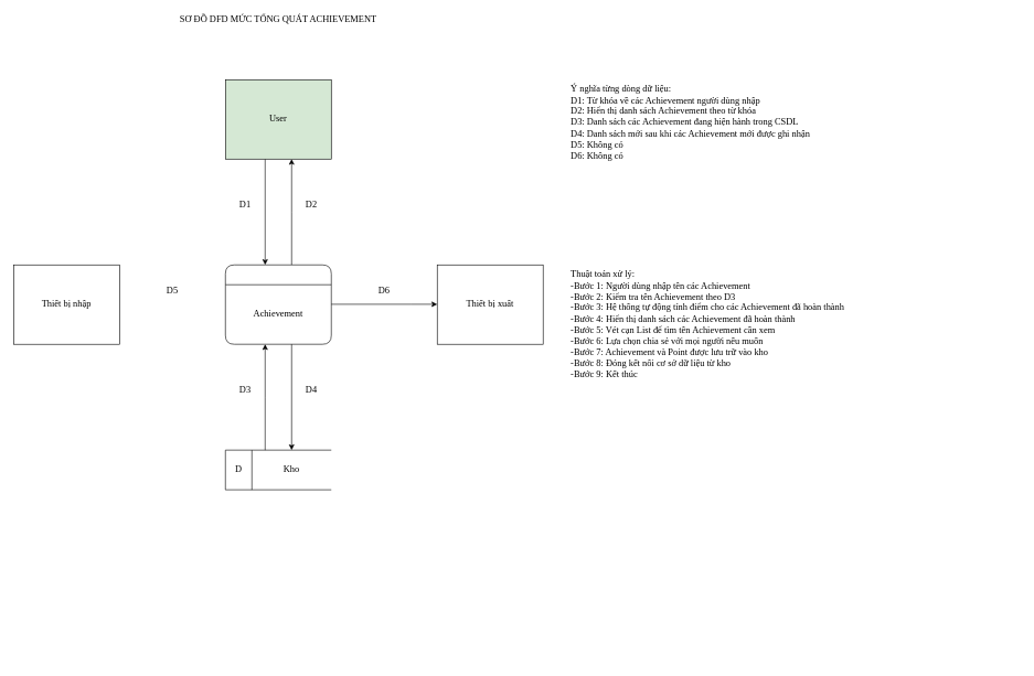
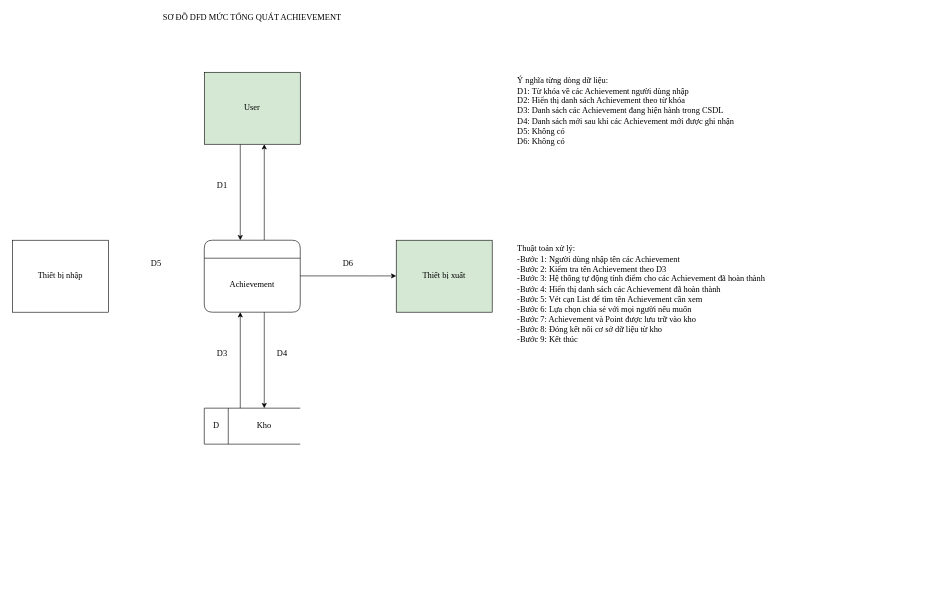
  <mxCell id="0" />
  <mxCell id="1" parent="0" />
  <mxCell id="2" style="edgeStyle=orthogonalEdgeStyle;rounded=0;orthogonalLoop=1;jettySize=auto;html=1;" parent="1" source="3" target="6" edge="1"><mxGeometry relative="1" as="geometry"><mxPoint x="440" y="260" as="targetPoint" /><Array as="points"><mxPoint x="440" y="320" /><mxPoint x="440" y="320" /></Array></mxGeometry></mxCell>
  <mxCell id="3" value="" style="swimlane;childLayout=stackLayout;horizontal=1;startSize=30;horizontalStack=0;rounded=1;fontSize=14;fontStyle=0;strokeWidth=1;resizeParent=0;resizeLast=1;shadow=0;dashed=0;align=center;" parent="1" vertex="1"><mxGeometry x="340" y="400" width="160" height="120" as="geometry" /></mxCell>
  <mxCell id="4" value="&lt;font face=&quot;Verdana&quot;&gt;&lt;span style=&quot;font-size: 14px&quot;&gt;Achievement&lt;/span&gt;&lt;/font&gt;" style="text;html=1;strokeColor=none;fillColor=none;align=center;verticalAlign=middle;whiteSpace=wrap;rounded=0;" parent="3" vertex="1"><mxGeometry y="30" width="160" height="90" as="geometry" /></mxCell>
  <mxCell id="5" style="edgeStyle=orthogonalEdgeStyle;rounded=0;orthogonalLoop=1;jettySize=auto;html=1;" parent="1" source="6" edge="1"><mxGeometry relative="1" as="geometry"><mxPoint x="400" y="400" as="targetPoint" /><Array as="points"><mxPoint x="400" y="400" /></Array></mxGeometry></mxCell>
  <mxCell id="6" value="&lt;font face=&quot;Verdana&quot; style=&quot;font-size: 14px&quot;&gt;User&lt;/font&gt;" style="rounded=0;whiteSpace=wrap;html=1;fillColor=#d5e8d4;" parent="1" vertex="1"><mxGeometry x="340" y="120" width="160" height="120" as="geometry" /></mxCell>
  <mxCell id="7" value="&lt;font face=&quot;Verdana&quot; style=&quot;font-size: 14px&quot;&gt;Thiết bị nhập&lt;/font&gt;" style="rounded=0;whiteSpace=wrap;html=1;" parent="1" vertex="1"><mxGeometry y="400" width="160" height="120" as="geometry" x="20" /></mxCell>
- <mxCell id="8" value="&lt;font style=&quot;font-size: 14px&quot; face=&quot;Verdana&quot;&gt;Thiết bị xuất&lt;/font&gt;" style="rounded=0;whiteSpace=wrap;html=1;" parent="1" vertex="1"><mxGeometry x="660" y="400" width="160" height="120" as="geometry" /></mxCell>
+ <mxCell id="8" value="&lt;font style=&quot;font-size: 14px&quot; face=&quot;Verdana&quot;&gt;Thiết bị xuất&lt;/font&gt;" style="rounded=0;whiteSpace=wrap;html=1;fillColor=#d5e8d4;" parent="1" vertex="1"><mxGeometry x="660" y="400" width="160" height="120" as="geometry" /></mxCell>
  <mxCell id="9" value="" style="strokeWidth=1;html=1;shape=mxgraph.flowchart.annotation_1;align=left;pointerEvents=1;" parent="1" vertex="1"><mxGeometry x="340" y="680" width="160" height="60" as="geometry" /></mxCell>
  <mxCell id="10" value="" style="endArrow=none;html=1;" parent="1" edge="1"><mxGeometry width="50" height="50" relative="1" as="geometry"><mxPoint x="380" y="740" as="sourcePoint" /><mxPoint x="380" y="680" as="targetPoint" /></mxGeometry></mxCell>
  <mxCell id="11" value="&lt;span style=&quot;font-size: 14px&quot;&gt;&lt;font style=&quot;font-size: 14px&quot;&gt;&lt;font style=&quot;vertical-align: inherit&quot;&gt;&lt;font style=&quot;vertical-align: inherit&quot;&gt;D&lt;/font&gt;&lt;/font&gt;&lt;/font&gt;&lt;/span&gt;" style="text;html=1;strokeColor=none;fillColor=none;align=center;verticalAlign=middle;whiteSpace=wrap;rounded=0;fontSize=14;fontFamily=Verdana;fontStyle=0" parent="1" vertex="1"><mxGeometry x="350" y="700" width="20" height="20" as="geometry" /></mxCell>
  <mxCell id="12" style="edgeStyle=orthogonalEdgeStyle;rounded=0;orthogonalLoop=1;jettySize=auto;html=1;" parent="1" edge="1"><mxGeometry relative="1" as="geometry"><mxPoint x="440" y="520" as="sourcePoint" /><mxPoint x="440" y="680" as="targetPoint" /><Array as="points"><mxPoint x="440" y="680" /></Array></mxGeometry></mxCell>
  <mxCell id="13" style="edgeStyle=orthogonalEdgeStyle;rounded=0;orthogonalLoop=1;jettySize=auto;html=1;" parent="1" edge="1"><mxGeometry relative="1" as="geometry"><mxPoint x="400" y="680" as="sourcePoint" /><mxPoint x="400" y="520" as="targetPoint" /><Array as="points"><mxPoint x="400" y="600" /><mxPoint x="400" y="600" /></Array></mxGeometry></mxCell>
  <mxCell id="14" style="edgeStyle=orthogonalEdgeStyle;rounded=0;orthogonalLoop=1;jettySize=auto;html=1;exitX=1;exitY=0.5;exitDx=0;exitDy=0;" parent="1" edge="1"><mxGeometry relative="1" as="geometry"><mxPoint x="500" y="459.5" as="sourcePoint" /><mxPoint x="660" y="459.5" as="targetPoint" /><Array as="points"><mxPoint x="620" y="459.5" /><mxPoint x="620" y="459.5" /></Array></mxGeometry></mxCell>
- <mxCell id="15" value="D2" style="text;html=1;strokeColor=none;fillColor=none;align=center;verticalAlign=middle;whiteSpace=wrap;rounded=0;fontFamily=Verdana;fontSize=14;" parent="1" vertex="1"><mxGeometry x="450" y="300" width="40" height="20" as="geometry" /></mxCell>
  <mxCell id="16" value="&lt;font style=&quot;vertical-align: inherit&quot;&gt;&lt;font style=&quot;vertical-align: inherit&quot;&gt;D1&lt;/font&gt;&lt;/font&gt;" style="text;html=1;strokeColor=none;fillColor=none;align=center;verticalAlign=middle;whiteSpace=wrap;rounded=0;fontFamily=Verdana;fontSize=14;" parent="1" vertex="1"><mxGeometry x="350" y="300" width="40" height="20" as="geometry" /></mxCell>
  <mxCell id="17" value="D6" style="text;html=1;strokeColor=none;fillColor=none;align=center;verticalAlign=middle;whiteSpace=wrap;rounded=0;fontFamily=Verdana;fontSize=14;" parent="1" vertex="1"><mxGeometry x="560" y="430" width="40" height="20" as="geometry" /></mxCell>
  <mxCell id="18" value="D5" style="text;html=1;strokeColor=none;fillColor=none;align=center;verticalAlign=middle;whiteSpace=wrap;rounded=0;fontFamily=Verdana;fontSize=14;" parent="1" vertex="1"><mxGeometry x="240" y="430" width="40" height="20" as="geometry" /></mxCell>
  <mxCell id="19" value="D4" style="text;html=1;strokeColor=none;fillColor=none;align=center;verticalAlign=middle;whiteSpace=wrap;rounded=0;fontFamily=Verdana;fontSize=14;" parent="1" vertex="1"><mxGeometry x="455" y="580" width="30" height="20" as="geometry" /></mxCell>
  <mxCell id="20" value="D3" style="text;html=1;strokeColor=none;fillColor=none;align=center;verticalAlign=middle;whiteSpace=wrap;rounded=0;fontFamily=Verdana;fontSize=14;" parent="1" vertex="1"><mxGeometry x="350" y="580" width="40" height="20" as="geometry" /></mxCell>
  <mxCell id="21" value="&lt;div&gt;&lt;span&gt;&lt;font face=&quot;verdana&quot;&gt;Kho&lt;/font&gt;&lt;/span&gt;&lt;/div&gt;" style="text;whiteSpace=wrap;html=1;fontSize=14;fontFamily=Verdana;align=center;" parent="1" vertex="1"><mxGeometry x="400" y="695" width="80" height="30" as="geometry" /></mxCell>
  <mxCell id="22" value="&lt;font style=&quot;vertical-align: inherit&quot;&gt;&lt;font style=&quot;vertical-align: inherit&quot;&gt;Ý nghĩa từng dòng dữ liệu:&amp;nbsp;&lt;/font&gt;&lt;/font&gt;&lt;br&gt;&lt;font style=&quot;vertical-align: inherit&quot;&gt;&lt;font style=&quot;vertical-align: inherit&quot;&gt;D1: Từ khóa về các Achievement người dùng nhập&lt;br&gt;&lt;/font&gt;&lt;/font&gt;&lt;font style=&quot;vertical-align: inherit&quot;&gt;&lt;font style=&quot;vertical-align: inherit&quot;&gt;D2: Hiển thị danh sách Achievement theo từ khóa&lt;/font&gt;&lt;/font&gt;&lt;br&gt;&lt;font style=&quot;vertical-align: inherit&quot;&gt;&lt;font style=&quot;vertical-align: inherit&quot;&gt;D3: Danh sách các Achievement đang hiện hành trong CSDL&lt;/font&gt;&lt;/font&gt;&lt;br&gt;&lt;font style=&quot;vertical-align: inherit&quot;&gt;&lt;font style=&quot;vertical-align: inherit&quot;&gt;D4: Danh sách mới sau khi các Achievement mới được ghi nhận&lt;/font&gt;&lt;/font&gt;&lt;br&gt;&lt;font style=&quot;vertical-align: inherit&quot;&gt;&lt;font style=&quot;vertical-align: inherit&quot;&gt;D5: Không có &lt;/font&gt;&lt;/font&gt;&lt;br&gt;&lt;font style=&quot;vertical-align: inherit&quot;&gt;&lt;font style=&quot;vertical-align: inherit&quot;&gt;D6: Không có&lt;/font&gt;&lt;/font&gt;" style="text;html=1;strokeColor=none;fillColor=none;align=left;verticalAlign=middle;whiteSpace=wrap;rounded=0;fontFamily=Verdana;fontSize=14;" parent="1" vertex="1"><mxGeometry x="860" y="80" width="460" height="210" as="geometry" /></mxCell>
  <mxCell id="23" value="SƠ ĐỒ DFD MỨC TỔNG QUÁT ACHIEVEMENT" style="text;html=1;strokeColor=none;fillColor=none;align=center;verticalAlign=middle;whiteSpace=wrap;rounded=0;fontFamily=Verdana;fontSize=14;" parent="1" vertex="1"><mxGeometry x="260" y="20" width="320" height="20" as="geometry" /></mxCell>
  <mxCell id="24" value="&lt;font face=&quot;Verdana&quot; style=&quot;font-size: 14px&quot;&gt;&lt;span style=&quot;font-size: 14px&quot;&gt;Thuật toán xử lý:&lt;br&gt;&lt;/span&gt;&lt;/font&gt;&lt;span style=&quot;font-family: &amp;#34;verdana&amp;#34; ; font-size: 14px&quot;&gt;-Bước 1: Người dùng nhập tên các Achievement&lt;/span&gt;&lt;font face=&quot;Verdana&quot; style=&quot;font-size: 14px&quot;&gt;&lt;br&gt;&lt;span style=&quot;font-size: 14px&quot;&gt;-Bước 2: Kiểm tra tên Achievement theo D3&lt;/span&gt;&lt;br&gt;&lt;span style=&quot;font-size: 14px&quot;&gt;-Bước 3: Hệ thống tự động tính điểm cho các Achievement đã hoàn thành&lt;br&gt;&lt;/span&gt;-Bước 4:&amp;nbsp;&lt;/font&gt;&lt;span style=&quot;font-family: &amp;#34;verdana&amp;#34; ; font-size: 14px&quot;&gt;Hiển thị danh sách các Achievement đã hoàn thành&lt;/span&gt;&lt;font face=&quot;Verdana&quot; style=&quot;font-size: 14px&quot;&gt;&lt;br&gt;-Bước 5: Vét cạn List để tìm tên Achievement cần xem&lt;br&gt;-Bước 6: Lựa chọn chia sẻ với mọi người nếu muốn&lt;span style=&quot;font-size: 14px&quot;&gt;&lt;br&gt;&lt;/span&gt;-Bước 7: Achievement và Point được lưu trữ vào kho&lt;br&gt;&lt;/font&gt;&lt;span style=&quot;font-family: &amp;#34;verdana&amp;#34; ; font-size: 14px&quot;&gt;-Bước 8: Đóng kết nối cơ sở dữ liệu từ kho&lt;/span&gt;&lt;font face=&quot;Verdana&quot; style=&quot;font-size: 14px&quot;&gt;&lt;br&gt;-Bước 9: Kết thúc&lt;br&gt;&lt;/font&gt;" style="text;whiteSpace=wrap;html=1;" parent="1" vertex="1"><mxGeometry x="860" y="400" width="680" height="600" as="geometry" /></mxCell>
